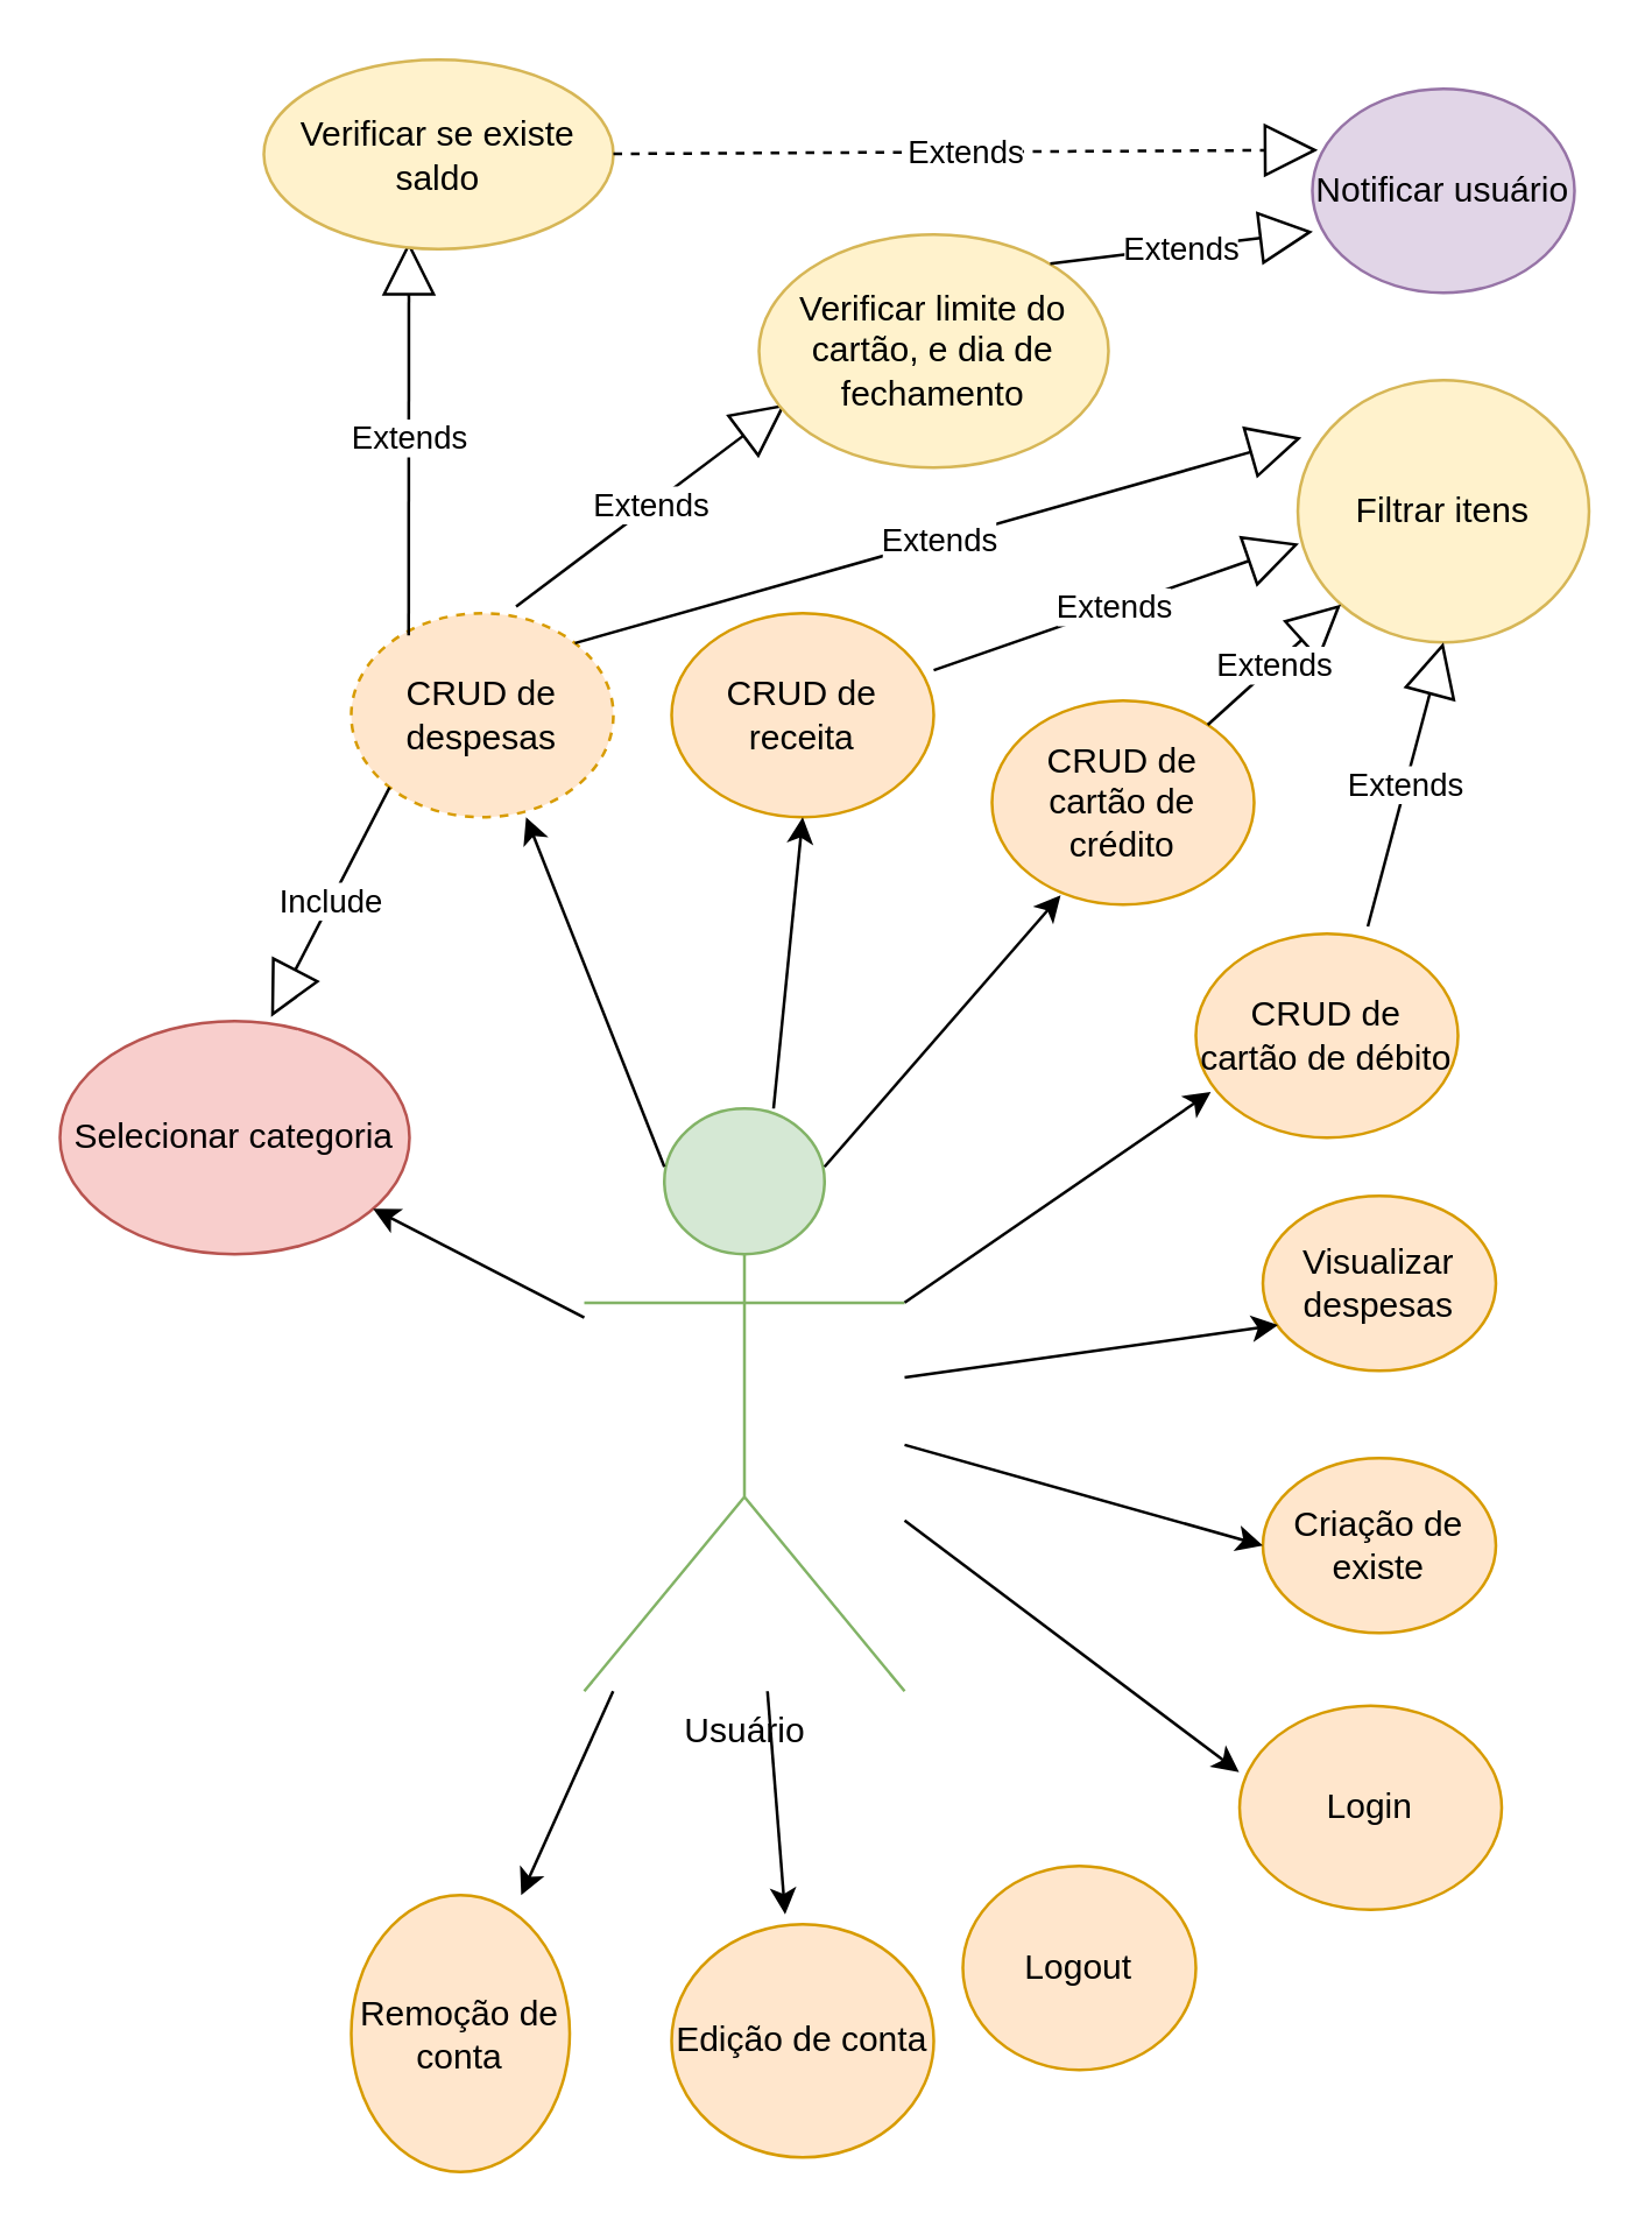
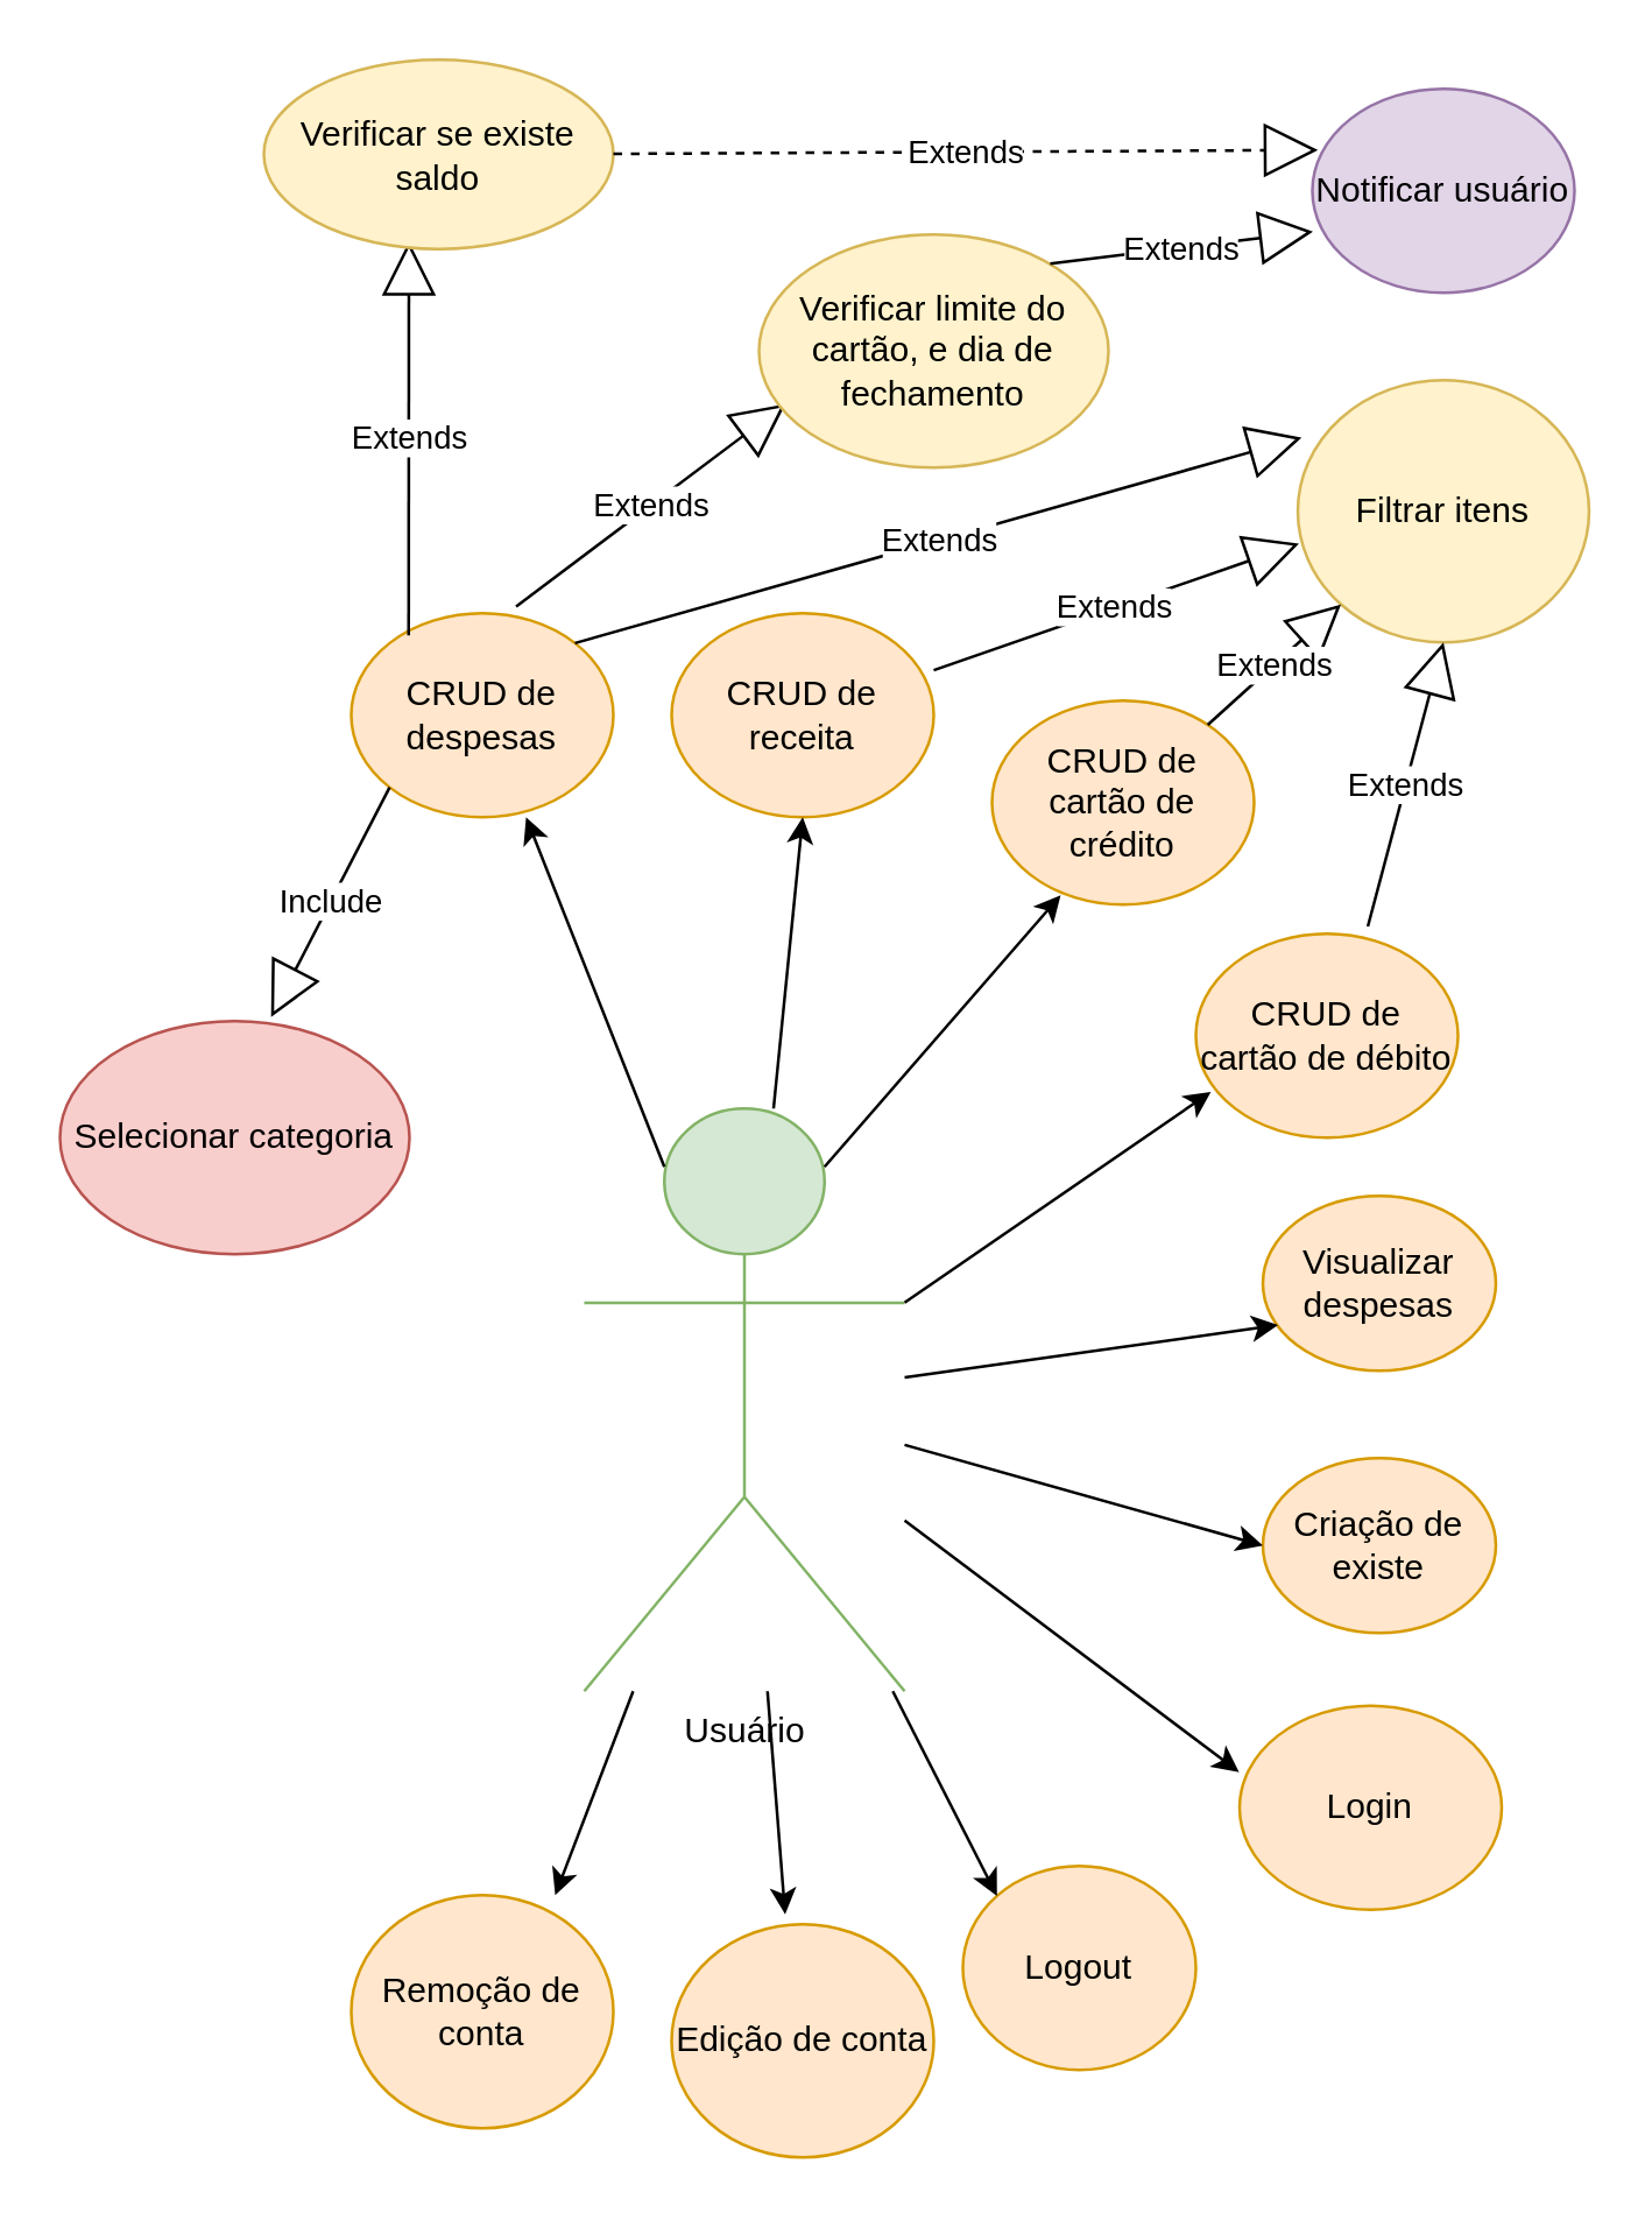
  <mxCell id="0" />
  <mxCell id="1" parent="0" />
  <mxCell id="2" value="Usuário" style="shape=umlActor;verticalLabelPosition=bottom;verticalAlign=top;html=1;outlineConnect=0;fillColor=#d5e8d4;strokeColor=#82b366;" vertex="1" parent="1"><mxGeometry x="200" y="380" width="110" height="200" as="geometry" /></mxCell>
  <mxCell id="3" value="Visualizar despesas" style="ellipse;whiteSpace=wrap;html=1;fillColor=#ffe6cc;strokeColor=#d79b00;" vertex="1" parent="1"><mxGeometry x="433" y="410" width="80" height="60" as="geometry" /></mxCell>
  <mxCell id="4" value="Criação de existe" style="ellipse;whiteSpace=wrap;html=1;fillColor=#ffe6cc;strokeColor=#d79b00;" vertex="1" parent="1"><mxGeometry x="433" y="500" width="80" height="60" as="geometry" /></mxCell>
  <mxCell id="5" value="Login" style="ellipse;whiteSpace=wrap;html=1;fillColor=#ffe6cc;strokeColor=#d79b00;" vertex="1" parent="1"><mxGeometry x="425" y="585" width="90" height="70" as="geometry" /></mxCell>
  <mxCell id="6" value="Logout" style="ellipse;whiteSpace=wrap;html=1;fillColor=#ffe6cc;strokeColor=#d79b00;" vertex="1" parent="1"><mxGeometry x="330" y="640" width="80" height="70" as="geometry" /></mxCell>
- <mxCell id="7" value="CRUD de despesas" style="ellipse;whiteSpace=wrap;html=1;fillColor=#ffe6cc;strokeColor=#d79b00;dashed=1;" vertex="1" parent="1"><mxGeometry x="120" y="210" width="90" height="70" as="geometry" /></mxCell>
+ <mxCell id="7" value="CRUD de despesas" style="ellipse;whiteSpace=wrap;html=1;fillColor=#ffe6cc;strokeColor=#d79b00;" vertex="1" parent="1"><mxGeometry x="120" y="210" width="90" height="70" as="geometry" /></mxCell>
  <mxCell id="8" value="CRUD de receita" style="ellipse;whiteSpace=wrap;html=1;fillColor=#ffe6cc;strokeColor=#d79b00;" vertex="1" parent="1"><mxGeometry x="230" y="210" width="90" height="70" as="geometry" /></mxCell>
  <mxCell id="9" value="CRUD de cartão de crédito" style="ellipse;whiteSpace=wrap;html=1;fillColor=#ffe6cc;strokeColor=#d79b00;" vertex="1" parent="1"><mxGeometry x="340" y="240" width="90" height="70" as="geometry" /></mxCell>
  <mxCell id="10" value="CRUD de cartão de débito" style="ellipse;whiteSpace=wrap;html=1;fillColor=#ffe6cc;strokeColor=#d79b00;" vertex="1" parent="1"><mxGeometry x="410" y="320" width="90" height="70" as="geometry" /></mxCell>
- <mxCell id="11" value="Remoção de conta" style="ellipse;whiteSpace=wrap;html=1;fillColor=#ffe6cc;strokeColor=#d79b00;" vertex="1" parent="1"><mxGeometry x="120" y="650" width="75" height="95" as="geometry" /></mxCell>
+ <mxCell id="11" value="Remoção de conta" style="ellipse;whiteSpace=wrap;html=1;fillColor=#ffe6cc;strokeColor=#d79b00;" vertex="1" parent="1"><mxGeometry x="120" y="650" width="90" height="80" as="geometry" /></mxCell>
  <mxCell id="12" value="Extends" style="endArrow=block;endSize=16;endFill=0;html=1;rounded=0;exitX=0.629;exitY=-0.033;exitDx=0;exitDy=0;exitPerimeter=0;entryX=0.076;entryY=0.727;entryDx=0;entryDy=0;entryPerimeter=0;" edge="1" parent="1" source="7" target="13"><mxGeometry width="160" relative="1" as="geometry"><mxPoint x="170" y="180" as="sourcePoint" /><mxPoint x="260" y="130" as="targetPoint" /></mxGeometry></mxCell>
  <mxCell id="13" value="Verificar limite do cartão, e dia de fechamento" style="ellipse;whiteSpace=wrap;html=1;fillColor=#fff2cc;strokeColor=#d6b656;" vertex="1" parent="1"><mxGeometry x="260" y="80" width="120" height="80" as="geometry" /></mxCell>
  <mxCell id="14" value="Extends" style="endArrow=block;endSize=16;endFill=0;html=1;rounded=0;entryX=0.002;entryY=0.7;entryDx=0;entryDy=0;entryPerimeter=0;" edge="1" parent="1" target="15"><mxGeometry width="160" relative="1" as="geometry"><mxPoint x="360" y="90" as="sourcePoint" /><mxPoint x="460" y="90" as="targetPoint" /></mxGeometry></mxCell>
  <mxCell id="15" value="Notificar usuário" style="ellipse;whiteSpace=wrap;html=1;fillColor=#e1d5e7;strokeColor=#9673a6;" vertex="1" parent="1"><mxGeometry x="450" y="30" width="90" height="70" as="geometry" /></mxCell>
  <mxCell id="16" value="Extends" style="endArrow=block;endSize=16;endFill=0;html=1;rounded=0;entryX=0.415;entryY=0.96;entryDx=0;entryDy=0;entryPerimeter=0;exitX=0.219;exitY=0.108;exitDx=0;exitDy=0;exitPerimeter=0;" edge="1" parent="1" source="7" target="17"><mxGeometry width="160" relative="1" as="geometry"><mxPoint x="140" y="210" as="sourcePoint" /><mxPoint x="133" y="120" as="targetPoint" /></mxGeometry></mxCell>
  <mxCell id="17" value="Verificar se existe saldo" style="ellipse;whiteSpace=wrap;html=1;fillColor=#fff2cc;strokeColor=#d6b656;" vertex="1" parent="1"><mxGeometry x="90" y="20" width="120" height="65" as="geometry" /></mxCell>
  <mxCell id="18" value="Extends" style="endArrow=block;endSize=16;endFill=0;html=1;rounded=0;entryX=0.021;entryY=0.3;entryDx=0;entryDy=0;entryPerimeter=0;dashed=1;" edge="1" parent="1" source="17" target="15"><mxGeometry width="160" relative="1" as="geometry"><mxPoint x="210" y="40" as="sourcePoint" /><mxPoint x="370" y="40" as="targetPoint" /></mxGeometry></mxCell>
  <mxCell id="19" value="Filtrar itens" style="ellipse;whiteSpace=wrap;html=1;fillColor=#fff2cc;strokeColor=#d6b656;" vertex="1" parent="1"><mxGeometry x="445" y="130" width="100" height="90" as="geometry" /></mxCell>
  <mxCell id="20" value="Extends" style="endArrow=block;endSize=16;endFill=0;html=1;rounded=0;exitX=1;exitY=0.279;exitDx=0;exitDy=0;entryX=0.004;entryY=0.623;entryDx=0;entryDy=0;entryPerimeter=0;exitPerimeter=0;" edge="1" parent="1" source="8" target="19"><mxGeometry width="160" relative="1" as="geometry"><mxPoint x="330" y="200" as="sourcePoint" /><mxPoint x="490" y="200" as="targetPoint" /></mxGeometry></mxCell>
  <mxCell id="21" value="Extends" style="endArrow=block;endSize=16;endFill=0;html=1;rounded=0;exitX=1;exitY=0;exitDx=0;exitDy=0;entryX=0.013;entryY=0.219;entryDx=0;entryDy=0;entryPerimeter=0;" edge="1" parent="1" source="7" target="19"><mxGeometry width="160" relative="1" as="geometry"><mxPoint x="300" y="180" as="sourcePoint" /><mxPoint x="460" y="180" as="targetPoint" /></mxGeometry></mxCell>
  <mxCell id="22" value="Extends" style="endArrow=block;endSize=16;endFill=0;html=1;rounded=0;" edge="1" parent="1" source="9" target="19"><mxGeometry width="160" relative="1" as="geometry"><mxPoint x="460" y="240" as="sourcePoint" /><mxPoint x="620" y="240" as="targetPoint" /></mxGeometry></mxCell>
  <mxCell id="23" value="Extends" style="endArrow=block;endSize=16;endFill=0;html=1;rounded=0;exitX=0.656;exitY=-0.036;exitDx=0;exitDy=0;entryX=0.5;entryY=1;entryDx=0;entryDy=0;exitPerimeter=0;" edge="1" parent="1" source="10" target="19"><mxGeometry width="160" relative="1" as="geometry"><mxPoint x="500" y="320" as="sourcePoint" /><mxPoint x="660" y="320" as="targetPoint" /></mxGeometry></mxCell>
  <mxCell id="24" value="Include" style="endArrow=block;endSize=16;endFill=0;html=1;rounded=0;exitX=0;exitY=1;exitDx=0;exitDy=0;entryX=0.604;entryY=-0.018;entryDx=0;entryDy=0;entryPerimeter=0;" edge="1" parent="1" source="7" target="25"><mxGeometry width="160" relative="1" as="geometry"><mxPoint x="90" y="390" as="sourcePoint" /><mxPoint y="340" as="targetPoint" x="100" /></mxGeometry></mxCell>
  <mxCell id="25" value="Selecionar categoria" style="ellipse;whiteSpace=wrap;html=1;fillColor=#f8cecc;strokeColor=#b85450;" vertex="1" parent="1"><mxGeometry x="20" y="350" width="120" height="80" as="geometry" /></mxCell>
  <mxCell id="26" value="" style="endArrow=classic;html=1;rounded=0;entryX=0.667;entryY=1;entryDx=0;entryDy=0;entryPerimeter=0;exitX=0.25;exitY=0.1;exitDx=0;exitDy=0;exitPerimeter=0;" edge="1" parent="1" source="2" target="7"><mxGeometry width="50" height="50" relative="1" as="geometry"><mxPoint x="190" y="370" as="sourcePoint" /><mxPoint x="240" y="320" as="targetPoint" /></mxGeometry></mxCell>
  <mxCell id="27" value="" style="endArrow=classic;html=1;rounded=0;entryX=0.5;entryY=1;entryDx=0;entryDy=0;" edge="1" parent="1" source="2" target="8"><mxGeometry width="50" height="50" relative="1" as="geometry"><mxPoint x="300" y="370" as="sourcePoint" /><mxPoint x="350" y="320" as="targetPoint" /></mxGeometry></mxCell>
  <mxCell id="28" value="" style="endArrow=classic;html=1;rounded=0;exitX=0.75;exitY=0.1;exitDx=0;exitDy=0;exitPerimeter=0;entryX=0.262;entryY=0.954;entryDx=0;entryDy=0;entryPerimeter=0;" edge="1" parent="1" source="2" target="9"><mxGeometry width="50" height="50" relative="1" as="geometry"><mxPoint x="310" y="380" as="sourcePoint" /><mxPoint x="360" y="330" as="targetPoint" /></mxGeometry></mxCell>
  <mxCell id="29" value="" style="endArrow=classic;html=1;rounded=0;exitX=1;exitY=0.333;exitDx=0;exitDy=0;exitPerimeter=0;entryX=0.057;entryY=0.776;entryDx=0;entryDy=0;entryPerimeter=0;" edge="1" parent="1" source="2" target="10"><mxGeometry width="50" height="50" relative="1" as="geometry"><mxPoint x="330" y="440" as="sourcePoint" /><mxPoint x="380" y="390" as="targetPoint" /></mxGeometry></mxCell>
  <mxCell id="30" value="" style="endArrow=classic;html=1;rounded=0;entryX=0.065;entryY=0.739;entryDx=0;entryDy=0;entryPerimeter=0;" edge="1" parent="1" source="2" target="3"><mxGeometry width="50" height="50" relative="1" as="geometry"><mxPoint x="340" y="530" as="sourcePoint" /><mxPoint x="390" y="480" as="targetPoint" /></mxGeometry></mxCell>
  <mxCell id="31" value="" style="endArrow=classic;html=1;rounded=0;entryX=0;entryY=0.5;entryDx=0;entryDy=0;" edge="1" parent="1" source="2" target="4"><mxGeometry width="50" height="50" relative="1" as="geometry"><mxPoint x="330" y="580" as="sourcePoint" /><mxPoint x="380" y="530" as="targetPoint" /></mxGeometry></mxCell>
  <mxCell id="32" value="" style="endArrow=classic;html=1;rounded=0;entryX=-0.002;entryY=0.325;entryDx=0;entryDy=0;entryPerimeter=0;" edge="1" parent="1" source="2" target="5"><mxGeometry width="50" height="50" relative="1" as="geometry"><mxPoint x="320" y="580" as="sourcePoint" /><mxPoint x="390" y="580" as="targetPoint" /></mxGeometry></mxCell>
- <mxCell id="33" value="" style="endArrow=classic;html=1;rounded=0;" edge="1" parent="1" source="2" target="25"><mxGeometry width="50" height="50" relative="1" as="geometry"><mxPoint x="280" y="590" as="sourcePoint" /><mxPoint x="370" y="590" as="targetPoint" /></mxGeometry></mxCell>
+ <mxCell id="33" value="" style="endArrow=classic;html=1;rounded=0;entryX=0;entryY=0;entryDx=0;entryDy=0;" edge="1" parent="1" source="2" target="6"><mxGeometry width="50" height="50" relative="1" as="geometry"><mxPoint x="280" y="590" as="sourcePoint" /><mxPoint x="370" y="590" as="targetPoint" /></mxGeometry></mxCell>
  <mxCell id="34" value="" style="endArrow=classic;html=1;rounded=0;entryX=0.778;entryY=0;entryDx=0;entryDy=0;entryPerimeter=0;" edge="1" parent="1" source="2" target="11"><mxGeometry width="50" height="50" relative="1" as="geometry"><mxPoint x="180" y="620" as="sourcePoint" /><mxPoint x="230" y="570" as="targetPoint" /></mxGeometry></mxCell>
  <mxCell id="35" value="Edição de conta" style="ellipse;whiteSpace=wrap;html=1;fillColor=#ffe6cc;strokeColor=#d79b00;" vertex="1" parent="1"><mxGeometry x="230" y="660" width="90" height="80" as="geometry" /></mxCell>
  <mxCell id="36" value="" style="endArrow=classic;html=1;rounded=0;entryX=0.433;entryY=-0.043;entryDx=0;entryDy=0;entryPerimeter=0;" edge="1" parent="1" source="2" target="35"><mxGeometry width="50" height="50" relative="1" as="geometry"><mxPoint x="250" y="620" as="sourcePoint" /><mxPoint x="380" y="700" as="targetPoint" /></mxGeometry></mxCell>
